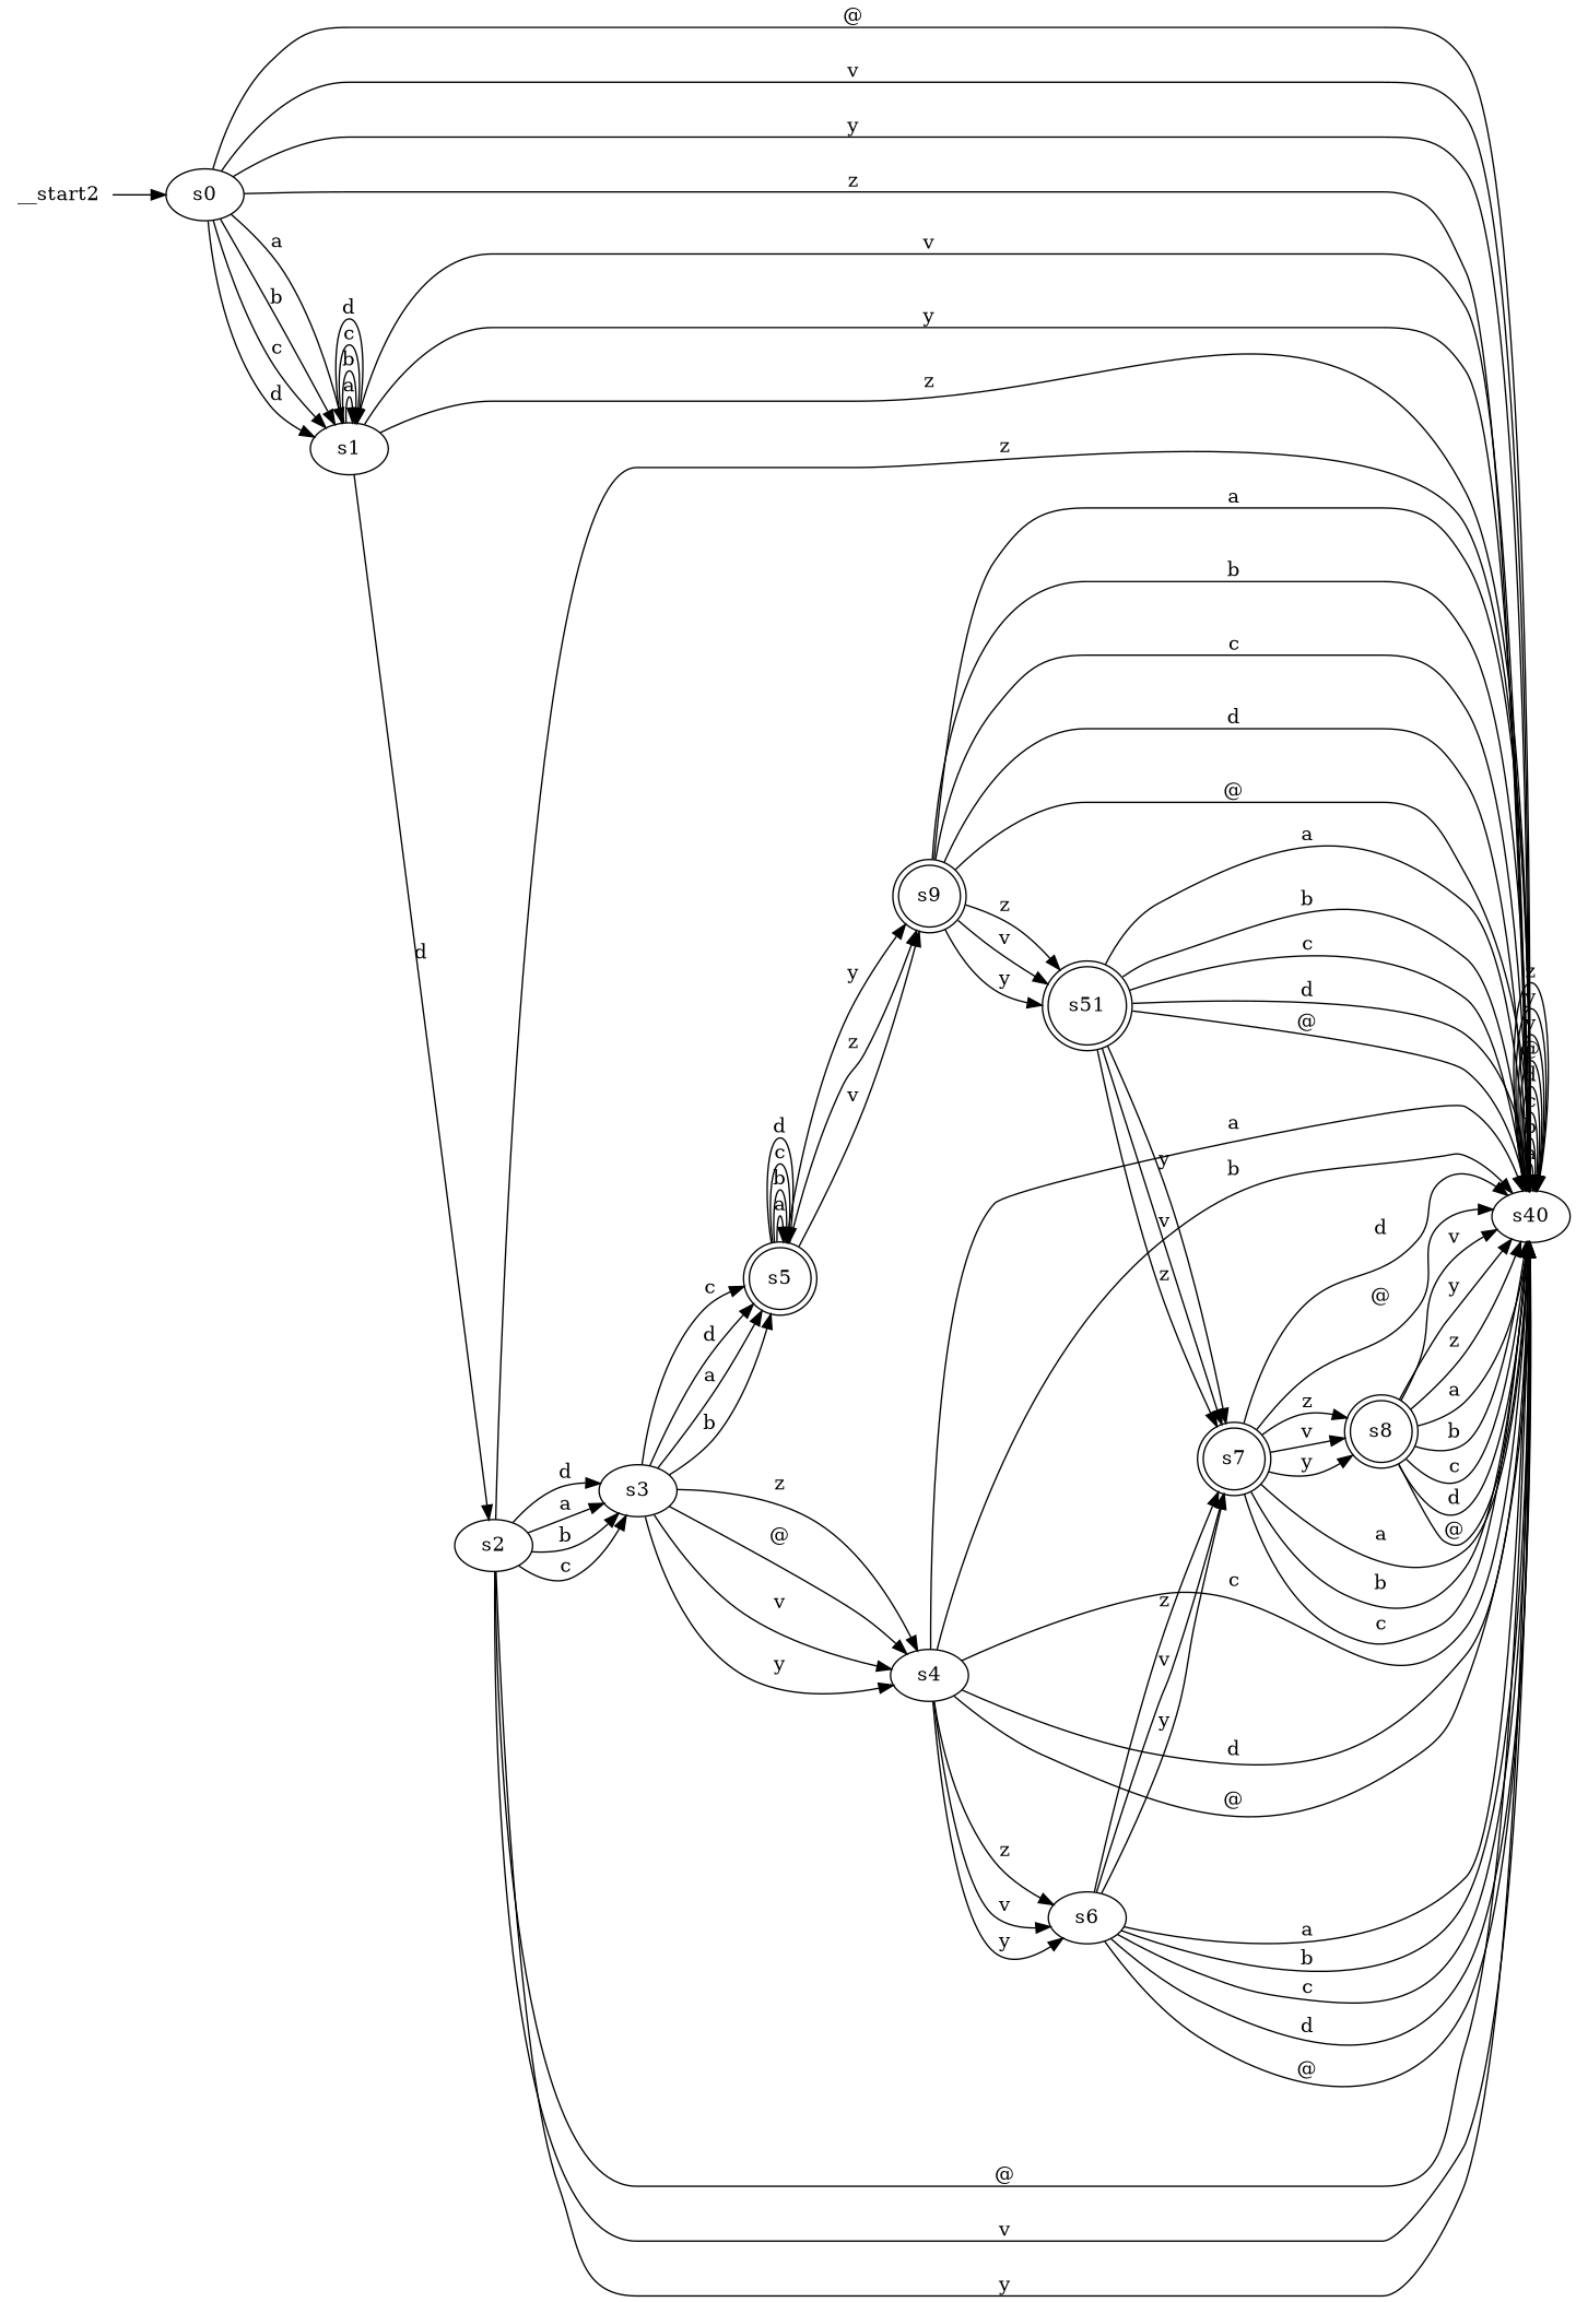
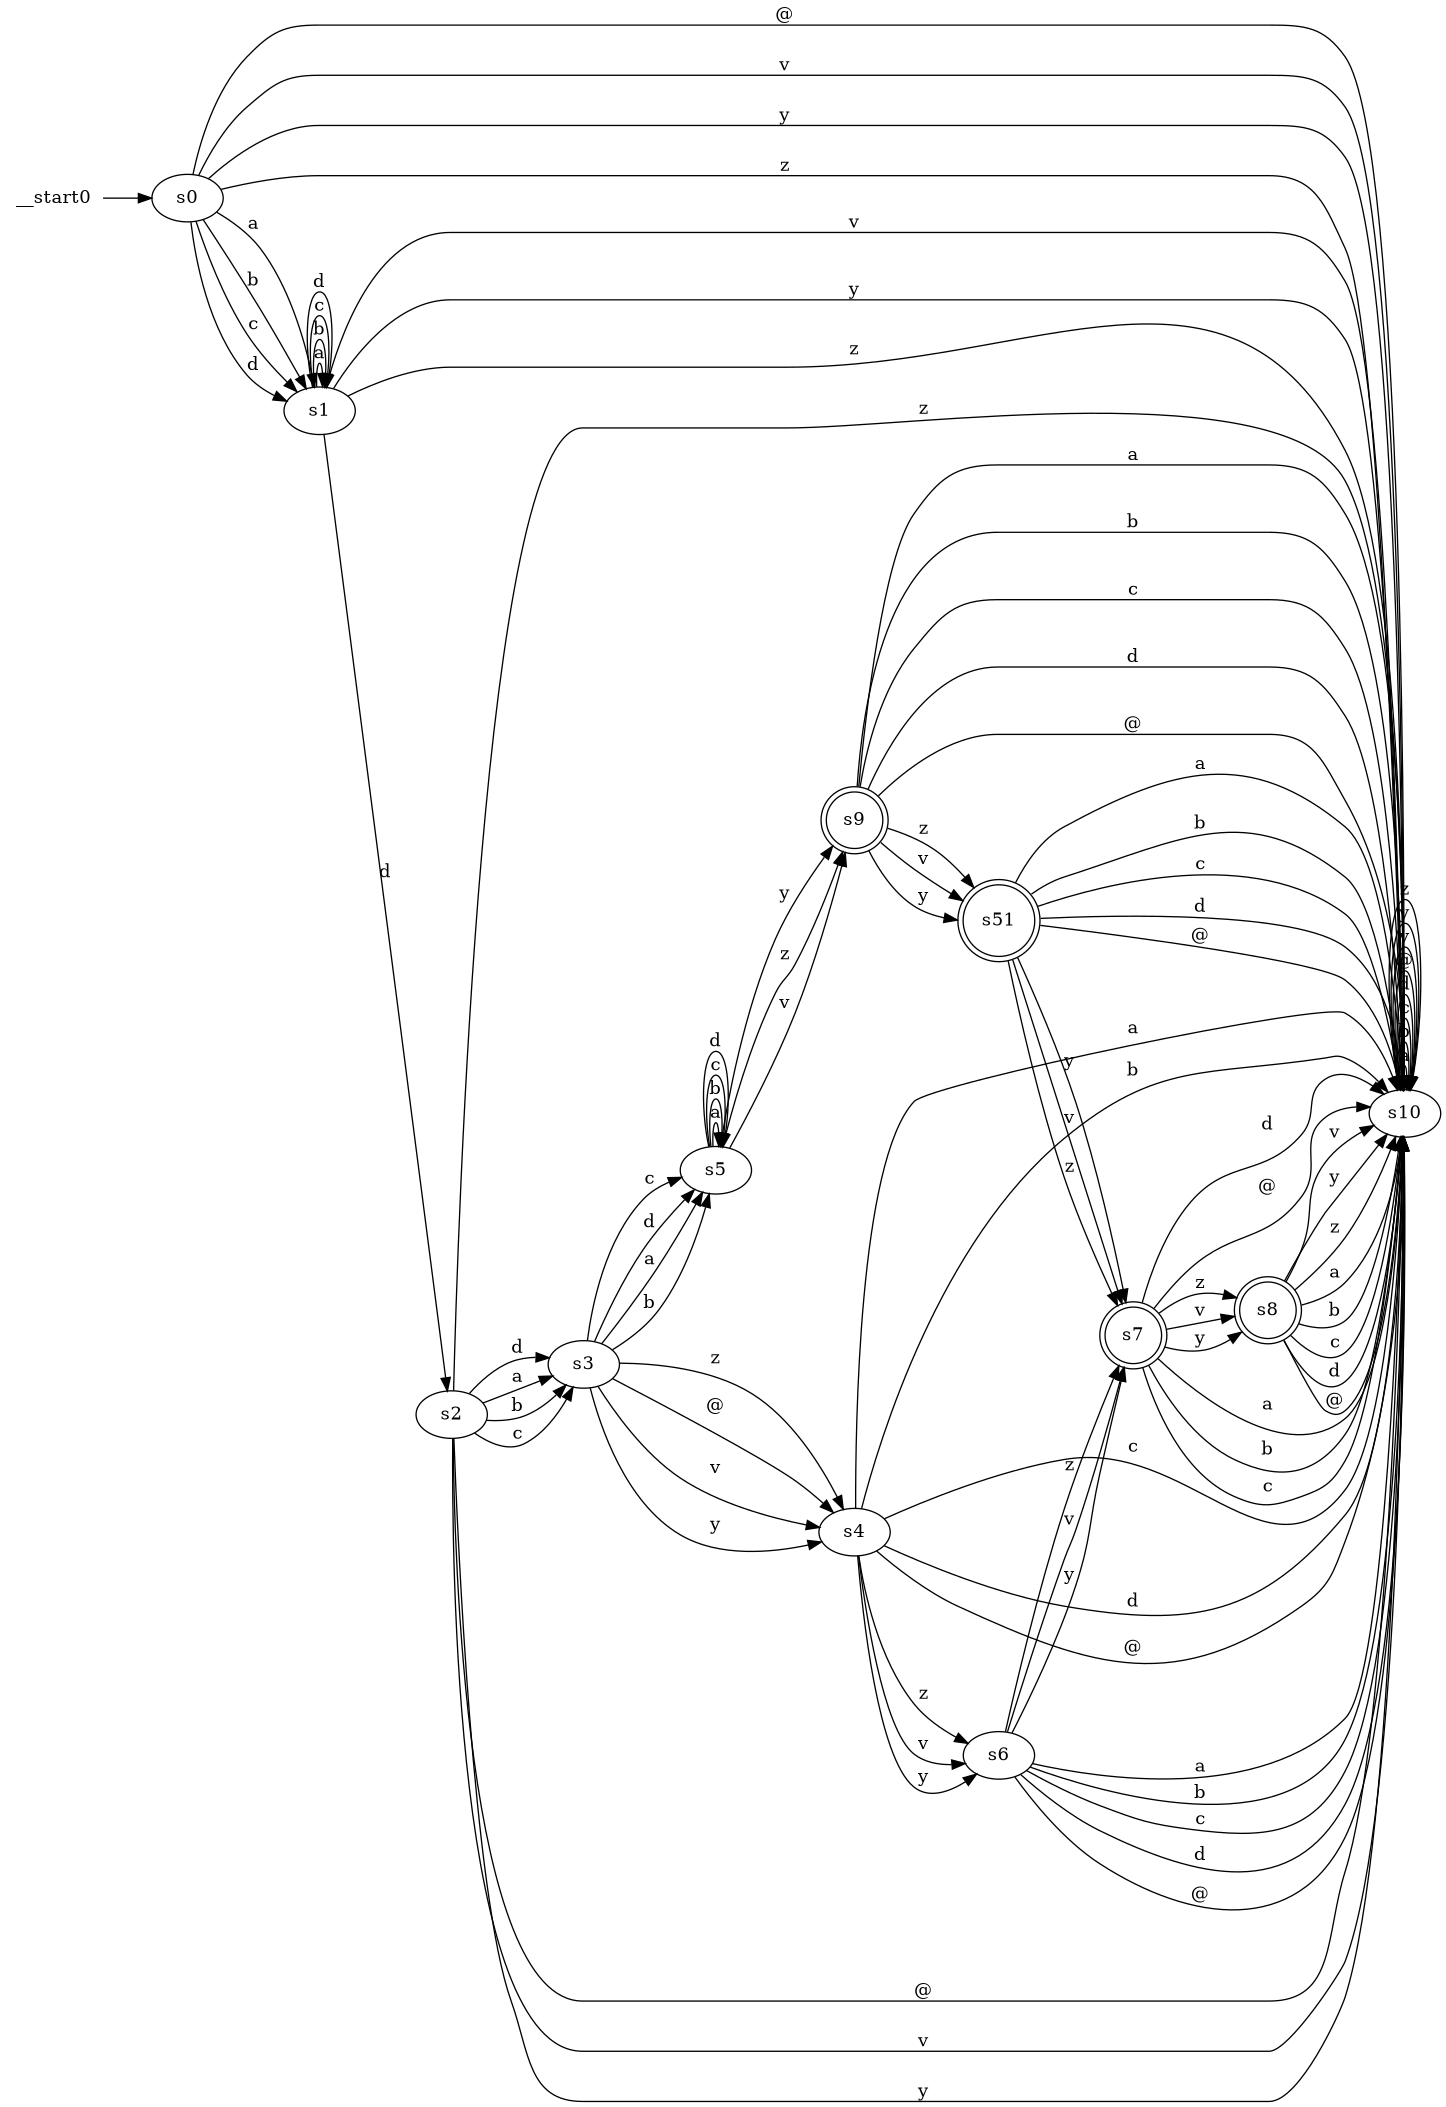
  digraph {
    rankdir=LR
    n1 [label=s0]
    n2 [label=s1]
-   n3 [label=s40]
+   n3 [label=s10]
    n4 [label=s2]
    n5 [label=s3]
    n6 [label=s4]
-   n7 [label=s5 shape=doublecircle]
+   n7 [label=s5]
    n8 [label=s6]
    n9 [label=s9 shape=doublecircle]
    n10 [label=s7 shape=doublecircle]
    n11 [label=s51 shape=doublecircle]
    n12 [label=s8 shape=doublecircle]
-   __start0 [shape=none label=__start2]
+   __start0 [shape=none]
    n1 -> n2 [label=a]
    n1 -> n2 [label=b]
    n1 -> n2 [label=c]
    n1 -> n2 [label=d]
    n1 -> n3 [label="@"]
    n1 -> n3 [label=v]
    n1 -> n3 [label=y]
    n1 -> n3 [label=z]
    n2 -> n2 [label=a]
    n2 -> n2 [label=b]
    n2 -> n2 [label=c]
    n2 -> n2 [label=d]
    n2 -> n3 [label=v]
    n2 -> n3 [label=y]
    n2 -> n3 [label=z]
    n2 -> n4 [label=d]
    n3 -> n3 [label=a]
    n3 -> n3 [label=b]
    n3 -> n3 [label=c]
    n3 -> n3 [label=d]
    n3 -> n3 [label="@"]
    n3 -> n3 [label=v]
    n3 -> n3 [label=y]
    n3 -> n3 [label=z]
    n4 -> n3 [label="@"]
    n4 -> n3 [label=v]
    n4 -> n3 [label=y]
    n4 -> n3 [label=z]
    n4 -> n5 [label=a]
    n4 -> n5 [label=b]
    n4 -> n5 [label=c]
    n4 -> n5 [label=d]
    n5 -> n6 [label="@"]
    n5 -> n6 [label=v]
    n5 -> n6 [label=y]
    n5 -> n6 [label=z]
    n5 -> n7 [label=a]
    n5 -> n7 [label=b]
    n5 -> n7 [label=c]
    n5 -> n7 [label=d]
    n6 -> n3 [label=a]
    n6 -> n3 [label=b]
    n6 -> n3 [label=c]
    n6 -> n3 [label=d]
    n6 -> n3 [label="@"]
    n6 -> n8 [label=v]
    n6 -> n8 [label=y]
    n6 -> n8 [label=z]
    n7 -> n7 [label=a]
    n7 -> n7 [label=b]
    n7 -> n7 [label=c]
    n7 -> n7 [label=d]
    n7 -> n9 [label=v]
    n7 -> n9 [label=y]
    n7 -> n9 [label=z]
    n8 -> n3 [label=a]
    n8 -> n3 [label=b]
    n8 -> n3 [label=c]
    n8 -> n3 [label=d]
    n8 -> n3 [label="@"]
    n8 -> n10 [label=v]
    n8 -> n10 [label=y]
    n8 -> n10 [label=z]
    n9 -> n3 [label=a]
    n9 -> n3 [label=b]
    n9 -> n3 [label=c]
    n9 -> n3 [label=d]
    n9 -> n3 [label="@"]
    n9 -> n11 [label=v]
    n9 -> n11 [label=y]
    n9 -> n11 [label=z]
    n10 -> n3 [label=a]
    n10 -> n3 [label=b]
    n10 -> n3 [label=c]
    n10 -> n3 [label=d]
    n10 -> n3 [label="@"]
    n10 -> n12 [label=v]
    n10 -> n12 [label=y]
    n10 -> n12 [label=z]
    n11 -> n3 [label=a]
    n11 -> n3 [label=b]
    n11 -> n3 [label=c]
    n11 -> n3 [label=d]
    n11 -> n3 [label="@"]
    n11 -> n10 [label=v]
    n11 -> n10 [label=y]
    n11 -> n10 [label=z]
    n12 -> n3 [label=a]
    n12 -> n3 [label=b]
    n12 -> n3 [label=c]
    n12 -> n3 [label=d]
    n12 -> n3 [label="@"]
    n12 -> n3 [label=v]
    n12 -> n3 [label=y]
    n12 -> n3 [label=z]
    __start0 -> n1
  }
